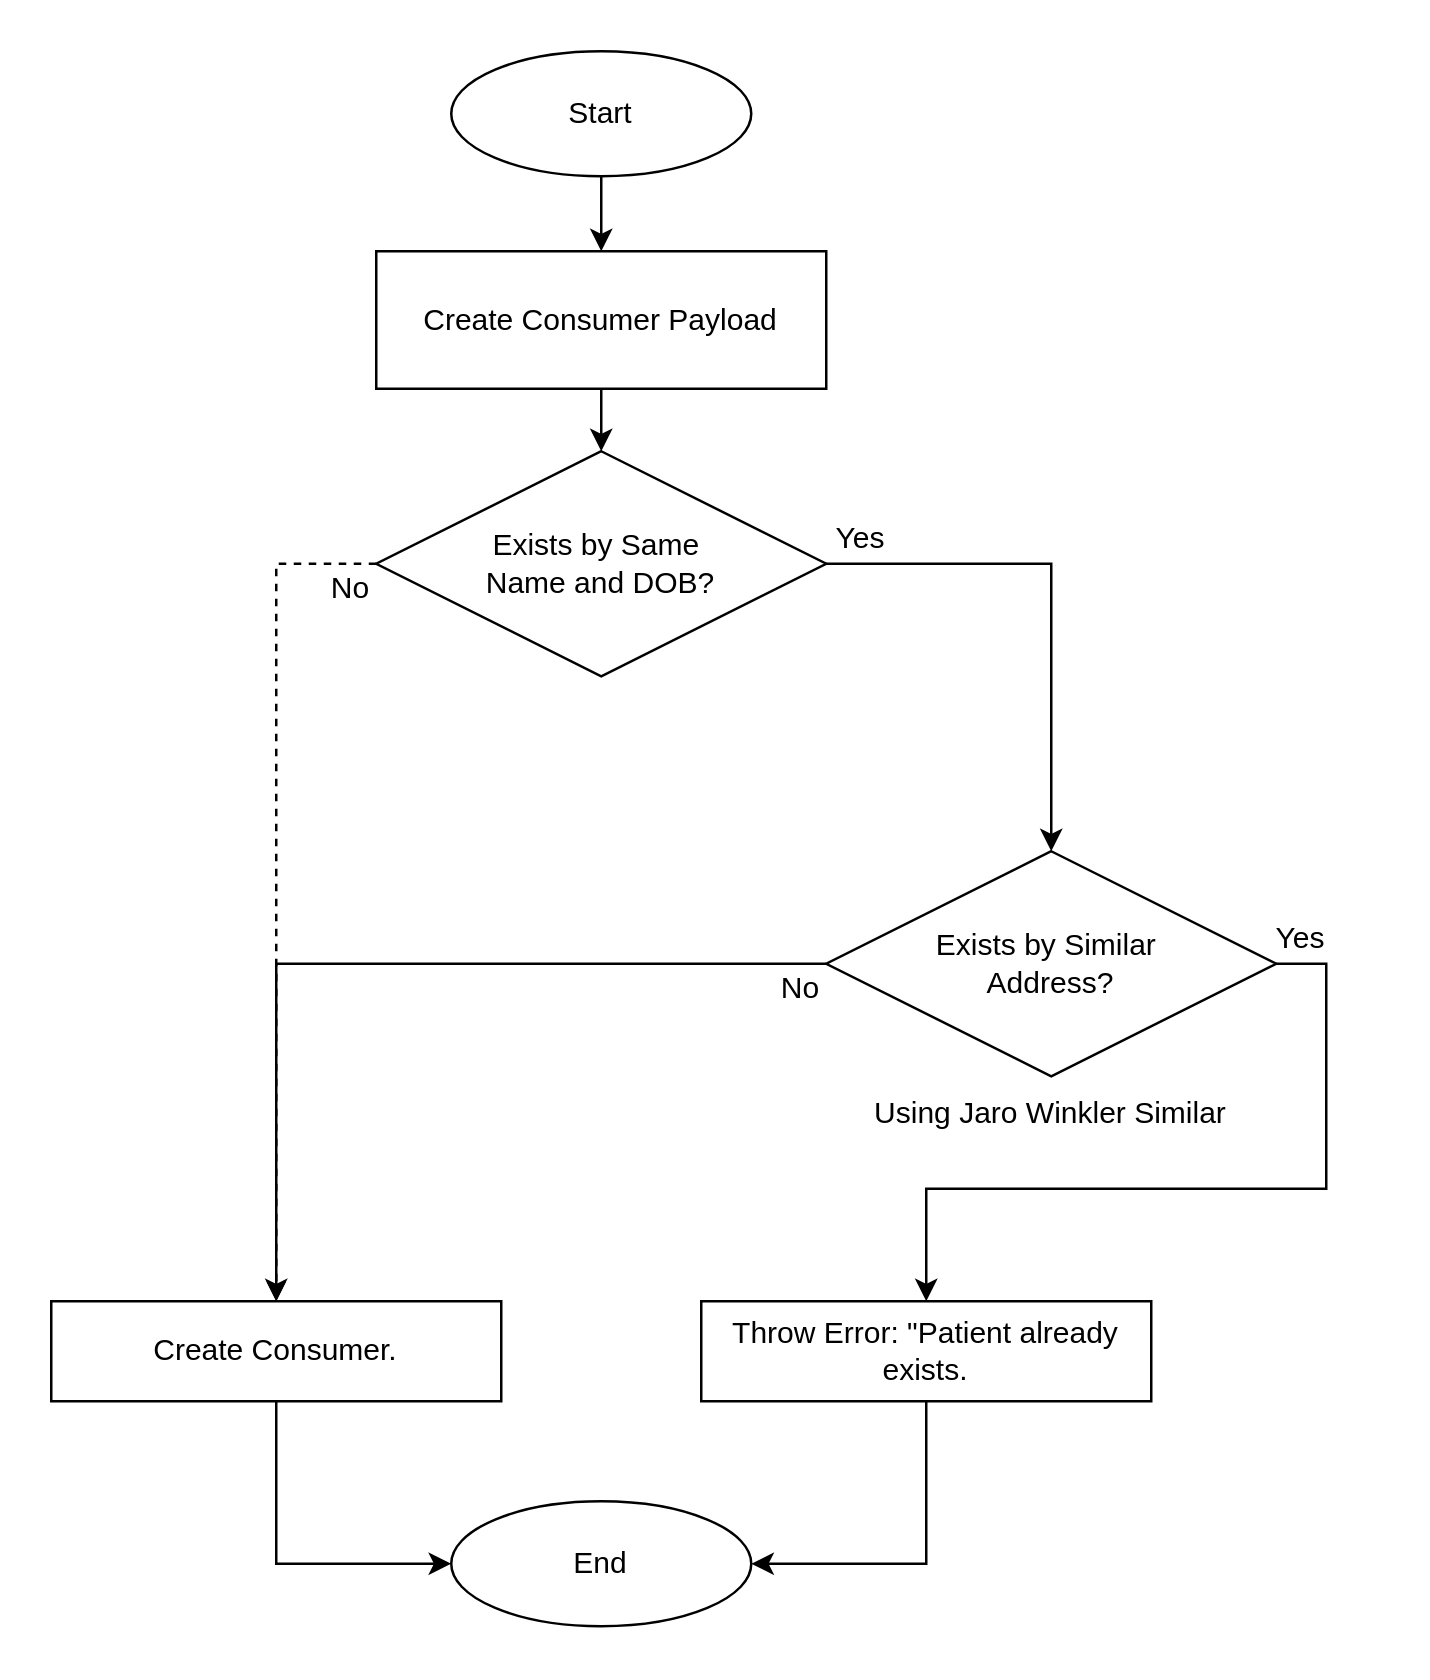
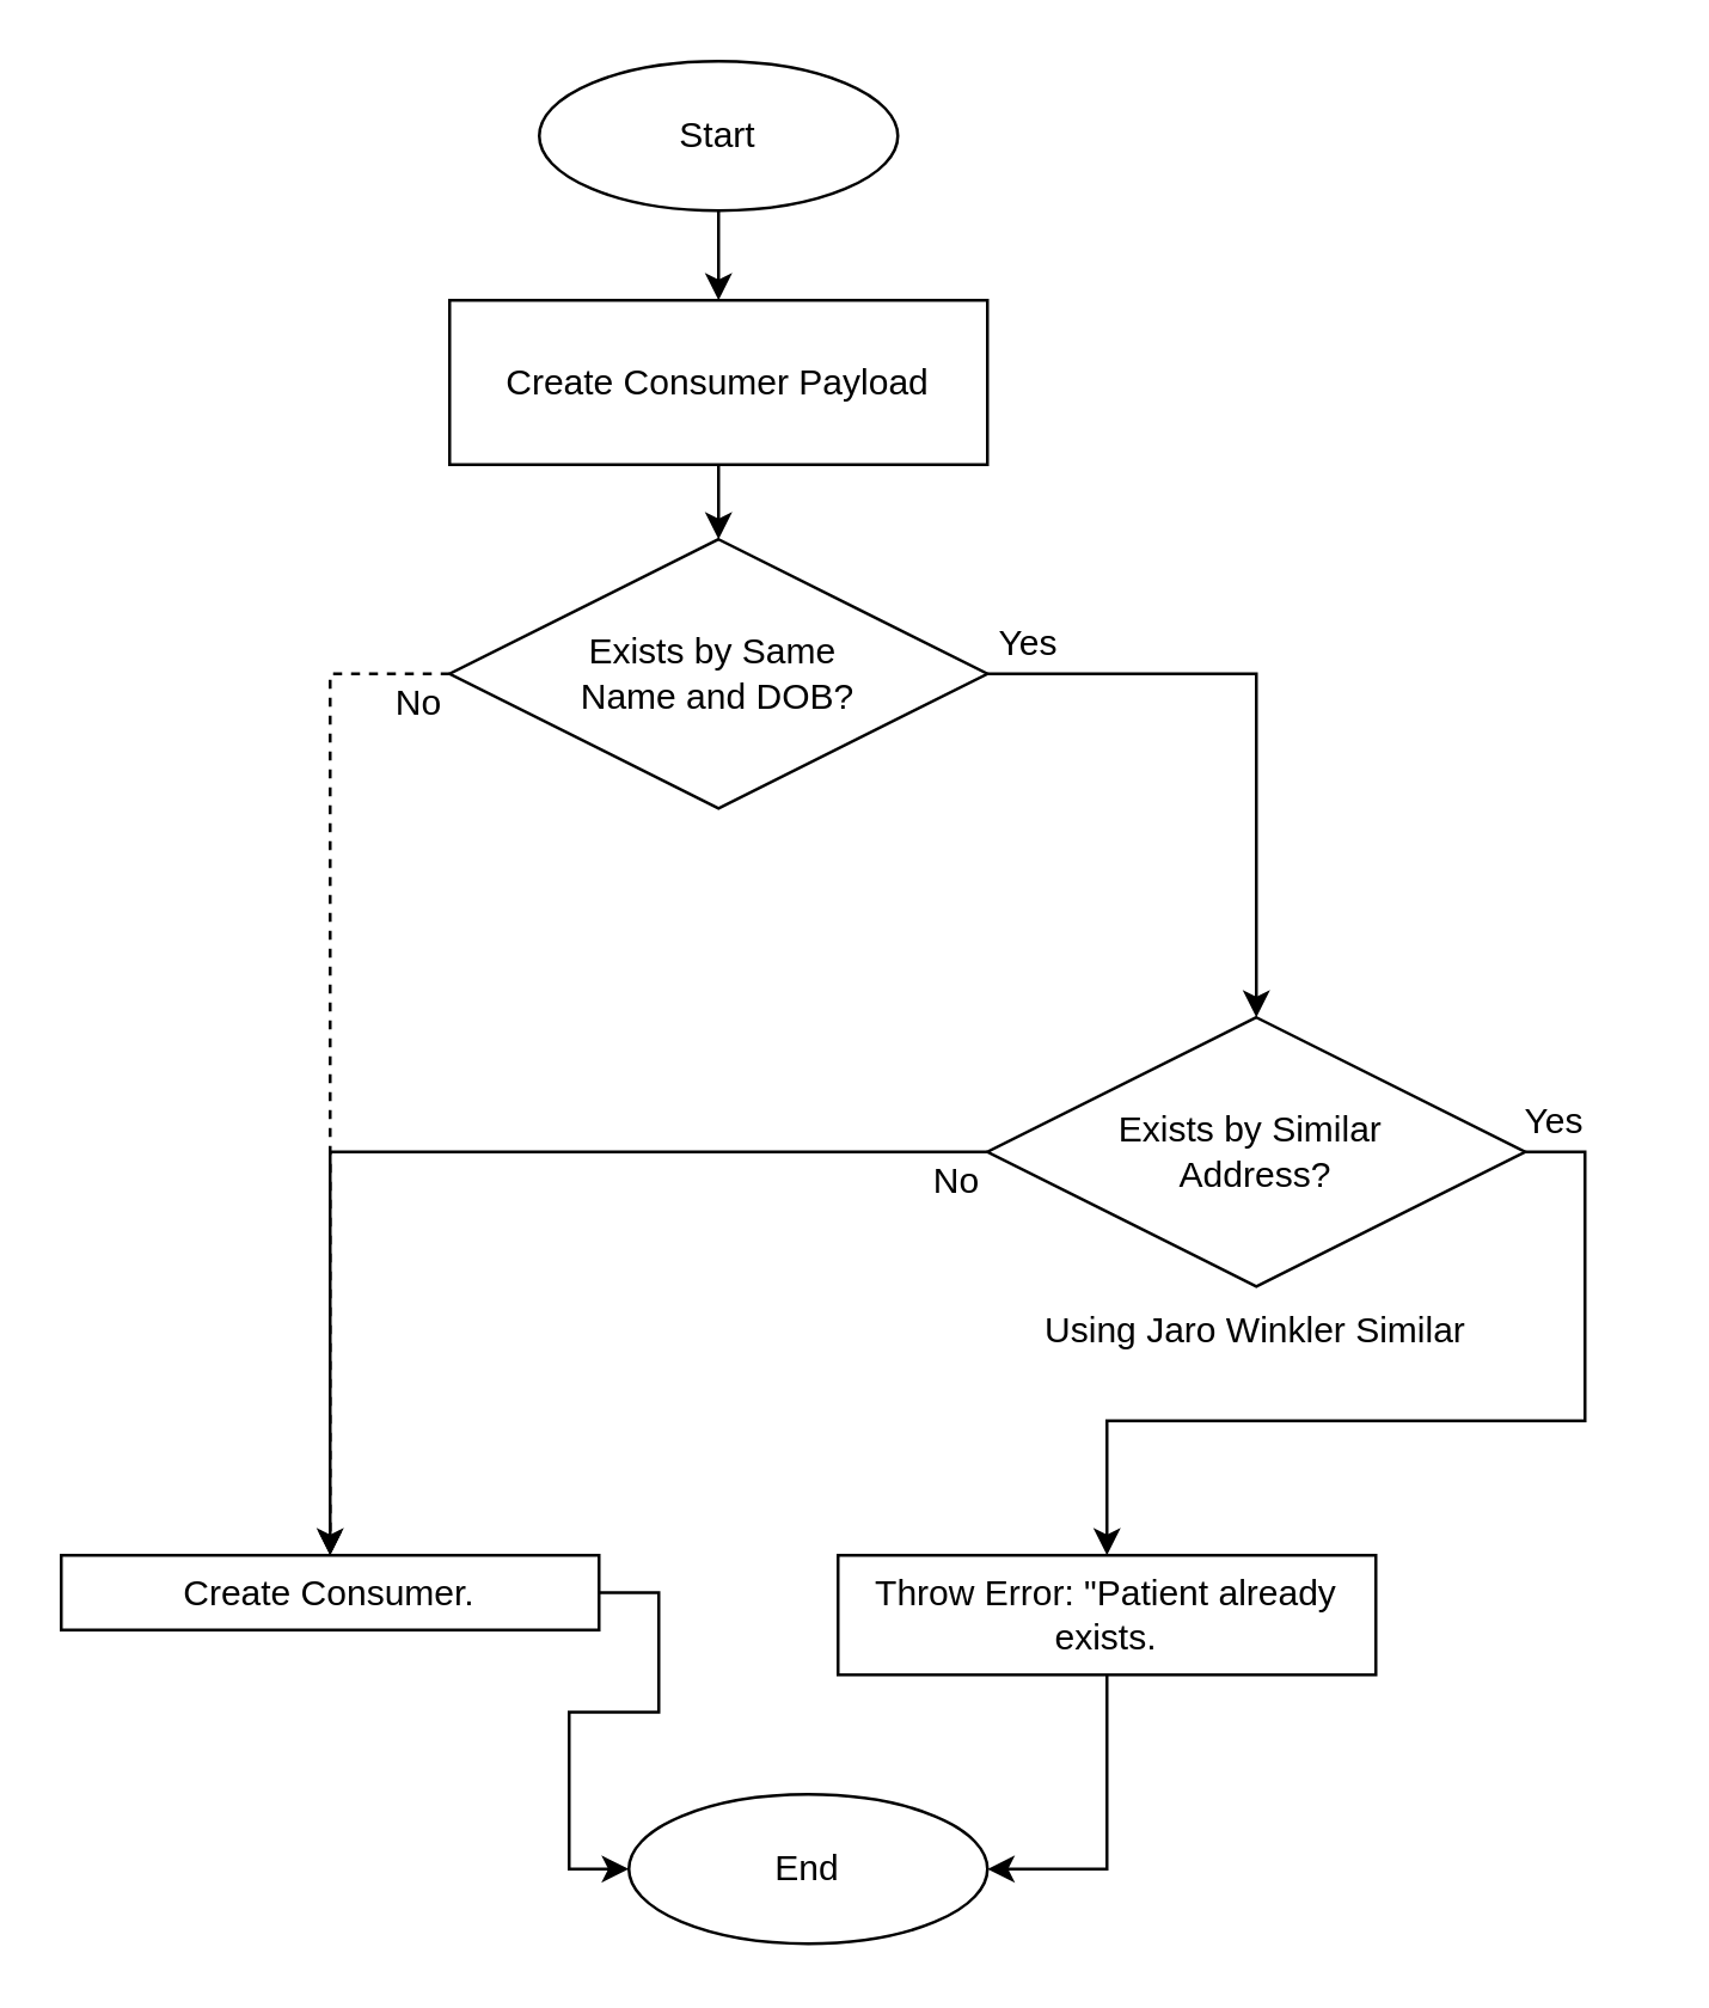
  <mxCell id="0" />
  <mxCell id="1" parent="0" />
  <mxCell id="2" style="edgeStyle=orthogonalEdgeStyle;rounded=0;orthogonalLoop=1;jettySize=auto;html=1;entryX=0.5;entryY=0;entryDx=0;entryDy=0;" edge="1" parent="1" source="3" target="6"><mxGeometry relative="1" as="geometry" /></mxCell>
  <mxCell id="3" value="&lt;font&gt;Start&lt;/font&gt;" style="ellipse;whiteSpace=wrap;html=1;fontSize=12;" vertex="1" parent="1"><mxGeometry x="180" y="20" width="120" height="50" as="geometry" /></mxCell>
- <mxCell id="4" value="&lt;font&gt;End&lt;/font&gt;" style="ellipse;whiteSpace=wrap;html=1;fontSize=12;" vertex="1" parent="1"><mxGeometry x="180" y="600" width="120" height="50" as="geometry" /></mxCell>
+ <mxCell id="4" value="&lt;font&gt;End&lt;/font&gt;" style="ellipse;whiteSpace=wrap;html=1;fontSize=12;" vertex="1" parent="1"><mxGeometry x="210" y="600" width="120" height="50" as="geometry" /></mxCell>
  <mxCell id="5" style="edgeStyle=orthogonalEdgeStyle;rounded=0;orthogonalLoop=1;jettySize=auto;html=1;entryX=0.5;entryY=0;entryDx=0;entryDy=0;" edge="1" parent="1" source="6" target="11"><mxGeometry relative="1" as="geometry" /></mxCell>
  <mxCell id="6" value="Create Consumer Payload" style="rounded=0;whiteSpace=wrap;html=1;" vertex="1" parent="1"><mxGeometry x="150" y="100" width="180" height="55" as="geometry" /></mxCell>
  <mxCell id="7" style="edgeStyle=orthogonalEdgeStyle;rounded=0;orthogonalLoop=1;jettySize=auto;html=1;entryX=1;entryY=0.5;entryDx=0;entryDy=0;" edge="1" parent="1" source="8" target="4"><mxGeometry relative="1" as="geometry" /></mxCell>
  <mxCell id="8" value="Throw Error: &quot;Patient already exists." style="rounded=0;whiteSpace=wrap;html=1;" vertex="1" parent="1"><mxGeometry x="280" y="520" width="180" height="40" as="geometry" /></mxCell>
  <mxCell id="9" style="edgeStyle=orthogonalEdgeStyle;rounded=0;orthogonalLoop=1;jettySize=auto;html=1;entryX=0.5;entryY=0;entryDx=0;entryDy=0;exitX=0;exitY=0.5;exitDx=0;exitDy=0;dashed=1;" edge="1" parent="1" source="11" target="13"><mxGeometry relative="1" as="geometry" /></mxCell>
  <mxCell id="10" style="edgeStyle=orthogonalEdgeStyle;rounded=0;orthogonalLoop=1;jettySize=auto;html=1;entryX=0.5;entryY=0;entryDx=0;entryDy=0;exitX=1;exitY=0.5;exitDx=0;exitDy=0;" edge="1" parent="1" source="11" target="18"><mxGeometry relative="1" as="geometry"><mxPoint x="370" y="270" as="targetPoint" /></mxGeometry></mxCell>
  <mxCell id="11" value="Exists by Same&amp;nbsp;&lt;div&gt;Name and DOB?&lt;/div&gt;" style="rhombus;whiteSpace=wrap;html=1;" vertex="1" parent="1"><mxGeometry x="150" y="180" width="180" height="90" as="geometry" /></mxCell>
  <mxCell id="12" style="edgeStyle=orthogonalEdgeStyle;rounded=0;orthogonalLoop=1;jettySize=auto;html=1;entryX=0;entryY=0.5;entryDx=0;entryDy=0;" edge="1" parent="1" source="13" target="4"><mxGeometry relative="1" as="geometry" /></mxCell>
- <mxCell id="13" value="Create Consumer." style="rounded=0;whiteSpace=wrap;html=1;" vertex="1" parent="1"><mxGeometry x="20" y="520" width="180" height="40" as="geometry" /></mxCell>
+ <mxCell id="13" value="Create Consumer." style="rounded=0;whiteSpace=wrap;html=1;" vertex="1" parent="1"><mxGeometry x="20" y="520" width="180" height="25" as="geometry" /></mxCell>
  <mxCell id="14" value="No" style="text;html=1;align=center;verticalAlign=middle;whiteSpace=wrap;rounded=0;" vertex="1" parent="1"><mxGeometry x="110" y="220" width="60" height="30" as="geometry" /></mxCell>
  <mxCell id="15" value="Yes" style="text;html=1;align=center;verticalAlign=middle;whiteSpace=wrap;rounded=0;" vertex="1" parent="1"><mxGeometry x="314" y="200" width="60" height="30" as="geometry" /></mxCell>
  <mxCell id="16" style="edgeStyle=orthogonalEdgeStyle;rounded=0;orthogonalLoop=1;jettySize=auto;html=1;exitX=0;exitY=0.5;exitDx=0;exitDy=0;entryX=0.5;entryY=0;entryDx=0;entryDy=0;endArrow=open;" edge="1" parent="1" source="18" target="13"><mxGeometry relative="1" as="geometry" /></mxCell>
  <mxCell id="17" style="edgeStyle=orthogonalEdgeStyle;rounded=0;orthogonalLoop=1;jettySize=auto;html=1;exitX=1;exitY=0.5;exitDx=0;exitDy=0;" edge="1" parent="1" source="18" target="8"><mxGeometry relative="1" as="geometry"><mxPoint x="300" y="520" as="targetPoint" /></mxGeometry></mxCell>
  <mxCell id="18" value="Exists by Similar&amp;nbsp;&lt;div&gt;Address?&lt;/div&gt;" style="rhombus;whiteSpace=wrap;html=1;" vertex="1" parent="1"><mxGeometry x="330" y="340" width="180" height="90" as="geometry" /></mxCell>
  <mxCell id="19" value="No" style="text;html=1;align=center;verticalAlign=middle;whiteSpace=wrap;rounded=0;" vertex="1" parent="1"><mxGeometry x="290" y="380" width="60" height="30" as="geometry" /></mxCell>
  <mxCell id="20" value="Yes" style="text;html=1;align=center;verticalAlign=middle;whiteSpace=wrap;rounded=0;" vertex="1" parent="1"><mxGeometry x="490" y="360" width="60" height="30" as="geometry" /></mxCell>
  <mxCell id="21" value="Using Jaro Winkler Similar" style="text;html=1;align=center;verticalAlign=middle;whiteSpace=wrap;rounded=0;" vertex="1" parent="1"><mxGeometry x="330" y="430" width="180" height="30" as="geometry" /></mxCell>
